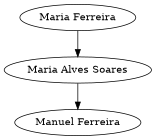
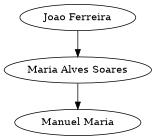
  digraph {
-   n1 [label="Manuel Ferreira"]
-   n2 [label="Maria Ferreira"]
+   n1 [label="Manuel Maria"]
+   n2 [label="Joao Ferreira"]
    n3 [label="Maria Alves Soares"]
    n2 -> n3
    n3 -> n1
  }
